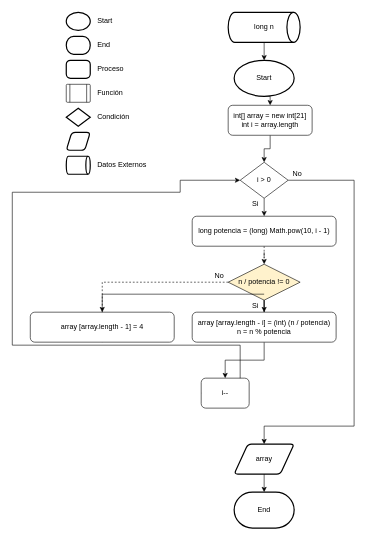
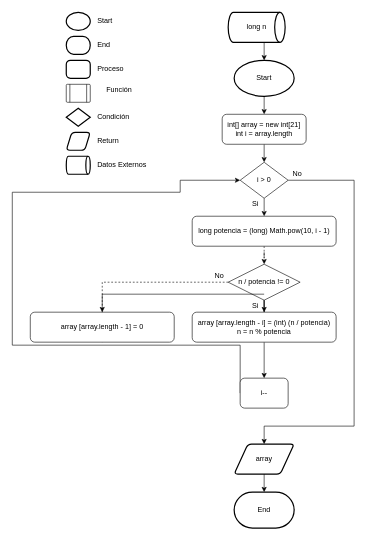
  <mxCell id="0" />
  <mxCell id="1" parent="0" />
  <mxCell id="2" value="" style="strokeWidth=2;html=1;shape=mxgraph.flowchart.start_1;whiteSpace=wrap;fillColor=default;align=center;" parent="1" vertex="1"><mxGeometry x="110" y="20" width="40" height="30" as="geometry" /></mxCell>
  <mxCell id="3" value="" style="strokeWidth=2;html=1;shape=mxgraph.flowchart.terminator;whiteSpace=wrap;fillColor=default;align=center;" parent="1" vertex="1"><mxGeometry x="110" y="60" width="40" height="30" as="geometry" /></mxCell>
  <mxCell id="4" value="" style="rounded=1;whiteSpace=wrap;html=1;absoluteArcSize=1;arcSize=14;strokeWidth=2;fillColor=default;align=center;" parent="1" vertex="1"><mxGeometry x="110" y="100" width="40" height="30" as="geometry" /></mxCell>
  <mxCell id="5" value="" style="verticalLabelPosition=bottom;verticalAlign=top;html=1;shape=process;whiteSpace=wrap;rounded=1;size=0.14;arcSize=6;fillColor=default;" parent="1" vertex="1"><mxGeometry x="110" y="140" width="40" height="30" as="geometry" /></mxCell>
  <mxCell id="6" value="&lt;div align=&quot;left&quot;&gt;Start&lt;/div&gt;" style="text;html=1;align=left;verticalAlign=middle;resizable=0;points=[];autosize=1;strokeColor=none;fillColor=none;" parent="1" vertex="1"><mxGeometry x="160" y="25" width="40" height="20" as="geometry" /></mxCell>
  <mxCell id="7" value="&lt;div align=&quot;left&quot;&gt;End&lt;/div&gt;" style="text;html=1;align=left;verticalAlign=middle;resizable=0;points=[];autosize=1;strokeColor=none;fillColor=none;" parent="1" vertex="1"><mxGeometry x="160" y="65" width="40" height="20" as="geometry" /></mxCell>
  <mxCell id="8" value="&lt;div align=&quot;left&quot;&gt;Proceso&lt;/div&gt;" style="text;html=1;align=left;verticalAlign=middle;resizable=0;points=[];autosize=1;strokeColor=none;fillColor=none;" parent="1" vertex="1"><mxGeometry x="160" y="105" width="60" height="20" as="geometry" /></mxCell>
- <mxCell id="9" value="Función" style="text;html=1;align=left;verticalAlign=middle;resizable=0;points=[];autosize=1;strokeColor=none;fillColor=none;" parent="1" vertex="1"><mxGeometry x="160" y="145" width="60" height="20" as="geometry" /></mxCell>
+ <mxCell id="9" value="Función" style="text;html=1;align=left;verticalAlign=middle;resizable=0;points=[];autosize=1;strokeColor=none;fillColor=none;" parent="1" vertex="1"><mxGeometry x="175" y="140" width="60" height="20" as="geometry" /></mxCell>
  <mxCell id="10" value="" style="strokeWidth=2;html=1;shape=mxgraph.flowchart.decision;whiteSpace=wrap;fillColor=default;align=left;" parent="1" vertex="1"><mxGeometry x="110" y="180" width="40" height="30" as="geometry" /></mxCell>
  <mxCell id="11" value="Condición" style="text;html=1;align=left;verticalAlign=middle;resizable=0;points=[];autosize=1;strokeColor=none;fillColor=none;" parent="1" vertex="1"><mxGeometry x="160" y="185" width="70" height="20" as="geometry" /></mxCell>
  <mxCell id="12" value="" style="shape=parallelogram;html=1;strokeWidth=2;perimeter=parallelogramPerimeter;whiteSpace=wrap;rounded=1;arcSize=12;size=0.23;fillColor=default;align=center;" parent="1" vertex="1"><mxGeometry x="110" y="220" width="40" height="30" as="geometry" /></mxCell>
+ <mxCell id="13" value="Return" style="text;html=1;align=left;verticalAlign=middle;resizable=0;points=[];autosize=1;strokeColor=none;fillColor=none;" parent="1" vertex="1"><mxGeometry x="160" y="225" width="50" height="20" as="geometry" /></mxCell>
  <mxCell id="14" style="edgeStyle=orthogonalEdgeStyle;rounded=0;orthogonalLoop=1;jettySize=auto;html=1;exitX=0.5;exitY=1;exitDx=0;exitDy=0;exitPerimeter=0;entryX=0.5;entryY=0;entryDx=0;entryDy=0;" parent="1" source="15" target="17" edge="1"><mxGeometry relative="1" as="geometry" /></mxCell>
  <mxCell id="15" value="Start" style="strokeWidth=2;html=1;shape=mxgraph.flowchart.start_1;whiteSpace=wrap;fillColor=default;align=center;" parent="1" vertex="1"><mxGeometry x="390" y="100" width="100" height="60" as="geometry" /></mxCell>
  <mxCell id="16" style="edgeStyle=orthogonalEdgeStyle;rounded=0;orthogonalLoop=1;jettySize=auto;html=1;exitX=0.5;exitY=1;exitDx=0;exitDy=0;entryX=0.5;entryY=0;entryDx=0;entryDy=0;" parent="1" source="17" target="20" edge="1"><mxGeometry relative="1" as="geometry" /></mxCell>
- <mxCell id="17" value="&lt;div&gt;int[] array = new int[21]&lt;/div&gt;int i = array.length" style="rounded=1;whiteSpace=wrap;html=1;" parent="1" vertex="1"><mxGeometry x="380" y="175" width="140" height="50" as="geometry" /></mxCell>
+ <mxCell id="17" value="&lt;div&gt;int[] array = new int[21]&lt;/div&gt;int i = array.length" style="rounded=1;whiteSpace=wrap;html=1;" parent="1" vertex="1"><mxGeometry x="370" y="190" width="140" height="50" as="geometry" /></mxCell>
  <mxCell id="18" style="edgeStyle=orthogonalEdgeStyle;rounded=0;orthogonalLoop=1;jettySize=auto;html=1;exitX=0.5;exitY=1;exitDx=0;exitDy=0;entryX=0.5;entryY=0;entryDx=0;entryDy=0;" parent="1" source="20" target="24" edge="1"><mxGeometry relative="1" as="geometry" /></mxCell>
  <mxCell id="19" style="edgeStyle=orthogonalEdgeStyle;rounded=0;orthogonalLoop=1;jettySize=auto;html=1;exitX=1;exitY=0.5;exitDx=0;exitDy=0;endArrow=classic;endFill=1;" parent="1" source="20" edge="1"><mxGeometry relative="1" as="geometry"><mxPoint x="440" y="740" as="targetPoint" /><Array as="points"><mxPoint x="590" y="300" /><mxPoint x="590" y="710" /><mxPoint x="440" y="710" /></Array></mxGeometry></mxCell>
  <mxCell id="20" value="i &amp;gt; 0" style="rhombus;whiteSpace=wrap;html=1;" parent="1" vertex="1"><mxGeometry x="400" y="270" width="80" height="60" as="geometry" /></mxCell>
  <mxCell id="21" value="No" style="text;html=1;align=center;verticalAlign=middle;resizable=0;points=[];autosize=1;strokeColor=none;fillColor=none;" parent="1" vertex="1"><mxGeometry x="480" y="280" width="30" height="20" as="geometry" /></mxCell>
  <mxCell id="22" value="Si" style="text;html=1;align=center;verticalAlign=middle;resizable=0;points=[];autosize=1;strokeColor=none;fillColor=none;" parent="1" vertex="1"><mxGeometry x="410" y="330" width="30" height="20" as="geometry" /></mxCell>
  <mxCell id="23" style="edgeStyle=orthogonalEdgeStyle;rounded=0;orthogonalLoop=1;jettySize=auto;html=1;exitX=0.5;exitY=1;exitDx=0;exitDy=0;dashed=1;" parent="1" source="24" target="27" edge="1"><mxGeometry relative="1" as="geometry" /></mxCell>
  <mxCell id="24" value="long potencia = (long) Math.pow(10, i - 1)" style="rounded=1;whiteSpace=wrap;html=1;" parent="1" vertex="1"><mxGeometry x="320" y="360" width="240" height="50" as="geometry" /></mxCell>
  <mxCell id="25" style="edgeStyle=orthogonalEdgeStyle;rounded=0;orthogonalLoop=1;jettySize=auto;html=1;exitX=0.5;exitY=1;exitDx=0;exitDy=0;" parent="1" source="27" target="31" edge="1"><mxGeometry relative="1" as="geometry" /></mxCell>
  <mxCell id="26" style="edgeStyle=orthogonalEdgeStyle;rounded=0;orthogonalLoop=1;jettySize=auto;html=1;exitX=0;exitY=0.5;exitDx=0;exitDy=0;dashed=1;" parent="1" source="27" target="35" edge="1"><mxGeometry relative="1" as="geometry" /></mxCell>
- <mxCell id="27" value="n / potencia != 0" style="rhombus;whiteSpace=wrap;html=1;fillColor=#fff2cc;" parent="1" vertex="1"><mxGeometry x="380" y="440" width="120" height="60" as="geometry" /></mxCell>
+ <mxCell id="27" value="n / potencia != 0" style="rhombus;whiteSpace=wrap;html=1;" parent="1" vertex="1"><mxGeometry x="380" y="440" width="120" height="60" as="geometry" /></mxCell>
  <mxCell id="28" value="Si" style="text;html=1;align=center;verticalAlign=middle;resizable=0;points=[];autosize=1;strokeColor=none;fillColor=none;" parent="1" vertex="1"><mxGeometry x="410" y="500" width="30" height="20" as="geometry" /></mxCell>
  <mxCell id="29" value="No" style="text;html=1;align=center;verticalAlign=middle;resizable=0;points=[];autosize=1;strokeColor=none;fillColor=none;" parent="1" vertex="1"><mxGeometry x="350" y="450" width="30" height="20" as="geometry" /></mxCell>
  <mxCell id="30" style="edgeStyle=orthogonalEdgeStyle;rounded=0;orthogonalLoop=1;jettySize=auto;html=1;exitX=0.5;exitY=1;exitDx=0;exitDy=0;" parent="1" source="31" target="33" edge="1"><mxGeometry relative="1" as="geometry" /></mxCell>
  <mxCell id="31" value="&lt;div&gt;array [array.length - i] = (int) (n / potencia)&lt;/div&gt;n = n % potencia" style="rounded=1;whiteSpace=wrap;html=1;" parent="1" vertex="1"><mxGeometry x="320" y="520" width="240" height="50" as="geometry" /></mxCell>
  <mxCell id="32" style="edgeStyle=orthogonalEdgeStyle;rounded=0;orthogonalLoop=1;jettySize=auto;html=1;exitX=0;exitY=0.5;exitDx=0;exitDy=0;entryX=0;entryY=0.5;entryDx=0;entryDy=0;" edge="1" parent="1" source="33" target="20"><mxGeometry relative="1" as="geometry"><Array as="points"><mxPoint x="400" y="575" /><mxPoint x="20" y="575" /><mxPoint x="20" y="320" /><mxPoint y="320" x="300" /><mxPoint y="300" x="300" /></Array></mxGeometry></mxCell>
- <mxCell id="33" value="i--" style="rounded=1;whiteSpace=wrap;html=1;" parent="1" vertex="1"><mxGeometry x="335" y="630" width="80" height="50" as="geometry" /></mxCell>
+ <mxCell id="33" value="i--" style="rounded=1;whiteSpace=wrap;html=1;" parent="1" vertex="1"><mxGeometry x="400" y="630" width="80" height="50" as="geometry" /></mxCell>
  <mxCell id="34" style="edgeStyle=orthogonalEdgeStyle;rounded=0;orthogonalLoop=1;jettySize=auto;html=1;exitX=0.5;exitY=1;exitDx=0;exitDy=0;endArrow=none;endFill=0;" parent="1" source="35" edge="1"><mxGeometry relative="1" as="geometry"><mxPoint x="440" y="490" as="targetPoint" /><Array as="points"><mxPoint x="170" y="490" /></Array></mxGeometry></mxCell>
- <mxCell id="35" value="array [array.length - 1] = 4" style="rounded=1;whiteSpace=wrap;html=1;" parent="1" vertex="1"><mxGeometry x="50" y="520" width="240" height="50" as="geometry" /></mxCell>
+ <mxCell id="35" value="array [array.length - 1] = 0" style="rounded=1;whiteSpace=wrap;html=1;" parent="1" vertex="1"><mxGeometry x="50" y="520" width="240" height="50" as="geometry" /></mxCell>
  <mxCell id="36" style="edgeStyle=orthogonalEdgeStyle;rounded=0;orthogonalLoop=1;jettySize=auto;html=1;exitX=0.5;exitY=1;exitDx=0;exitDy=0;entryX=0.5;entryY=0;entryDx=0;entryDy=0;entryPerimeter=0;endArrow=classic;endFill=1;" parent="1" source="37" target="38" edge="1"><mxGeometry relative="1" as="geometry" /></mxCell>
  <mxCell id="37" value="array" style="shape=parallelogram;html=1;strokeWidth=2;perimeter=parallelogramPerimeter;whiteSpace=wrap;rounded=1;arcSize=12;size=0.23;" parent="1" vertex="1"><mxGeometry x="390" y="740" width="100" height="50" as="geometry" /></mxCell>
  <mxCell id="38" value="End" style="strokeWidth=2;html=1;shape=mxgraph.flowchart.terminator;whiteSpace=wrap;" parent="1" vertex="1"><mxGeometry x="390" y="820" width="100" height="60" as="geometry" /></mxCell>
  <mxCell id="39" value="" style="strokeWidth=2;html=1;shape=mxgraph.flowchart.direct_data;whiteSpace=wrap;" vertex="1" parent="1"><mxGeometry x="110" y="260" width="40" height="30" as="geometry" /></mxCell>
  <mxCell id="40" value="Datos Externos" style="text;html=1;align=left;verticalAlign=middle;resizable=0;points=[];autosize=1;strokeColor=none;fillColor=none;" vertex="1" parent="1"><mxGeometry x="160" y="265" width="100" height="20" as="geometry" /></mxCell>
  <mxCell id="41" style="edgeStyle=orthogonalEdgeStyle;rounded=0;orthogonalLoop=1;jettySize=auto;html=1;exitX=0.5;exitY=1;exitDx=0;exitDy=0;exitPerimeter=0;entryX=0.5;entryY=0;entryDx=0;entryDy=0;entryPerimeter=0;" edge="1" parent="1" source="42" target="15"><mxGeometry relative="1" as="geometry" /></mxCell>
- <mxCell id="42" value="long n" style="strokeWidth=2;html=1;shape=mxgraph.flowchart.direct_data;whiteSpace=wrap;" vertex="1" parent="1"><mxGeometry x="380" y="20" width="120" height="50" as="geometry" /></mxCell>
+ <mxCell id="42" value="long n" style="strokeWidth=2;html=1;shape=mxgraph.flowchart.direct_data;whiteSpace=wrap;" vertex="1" parent="1"><mxGeometry x="380" y="20" width="95" height="50" as="geometry" /></mxCell>
